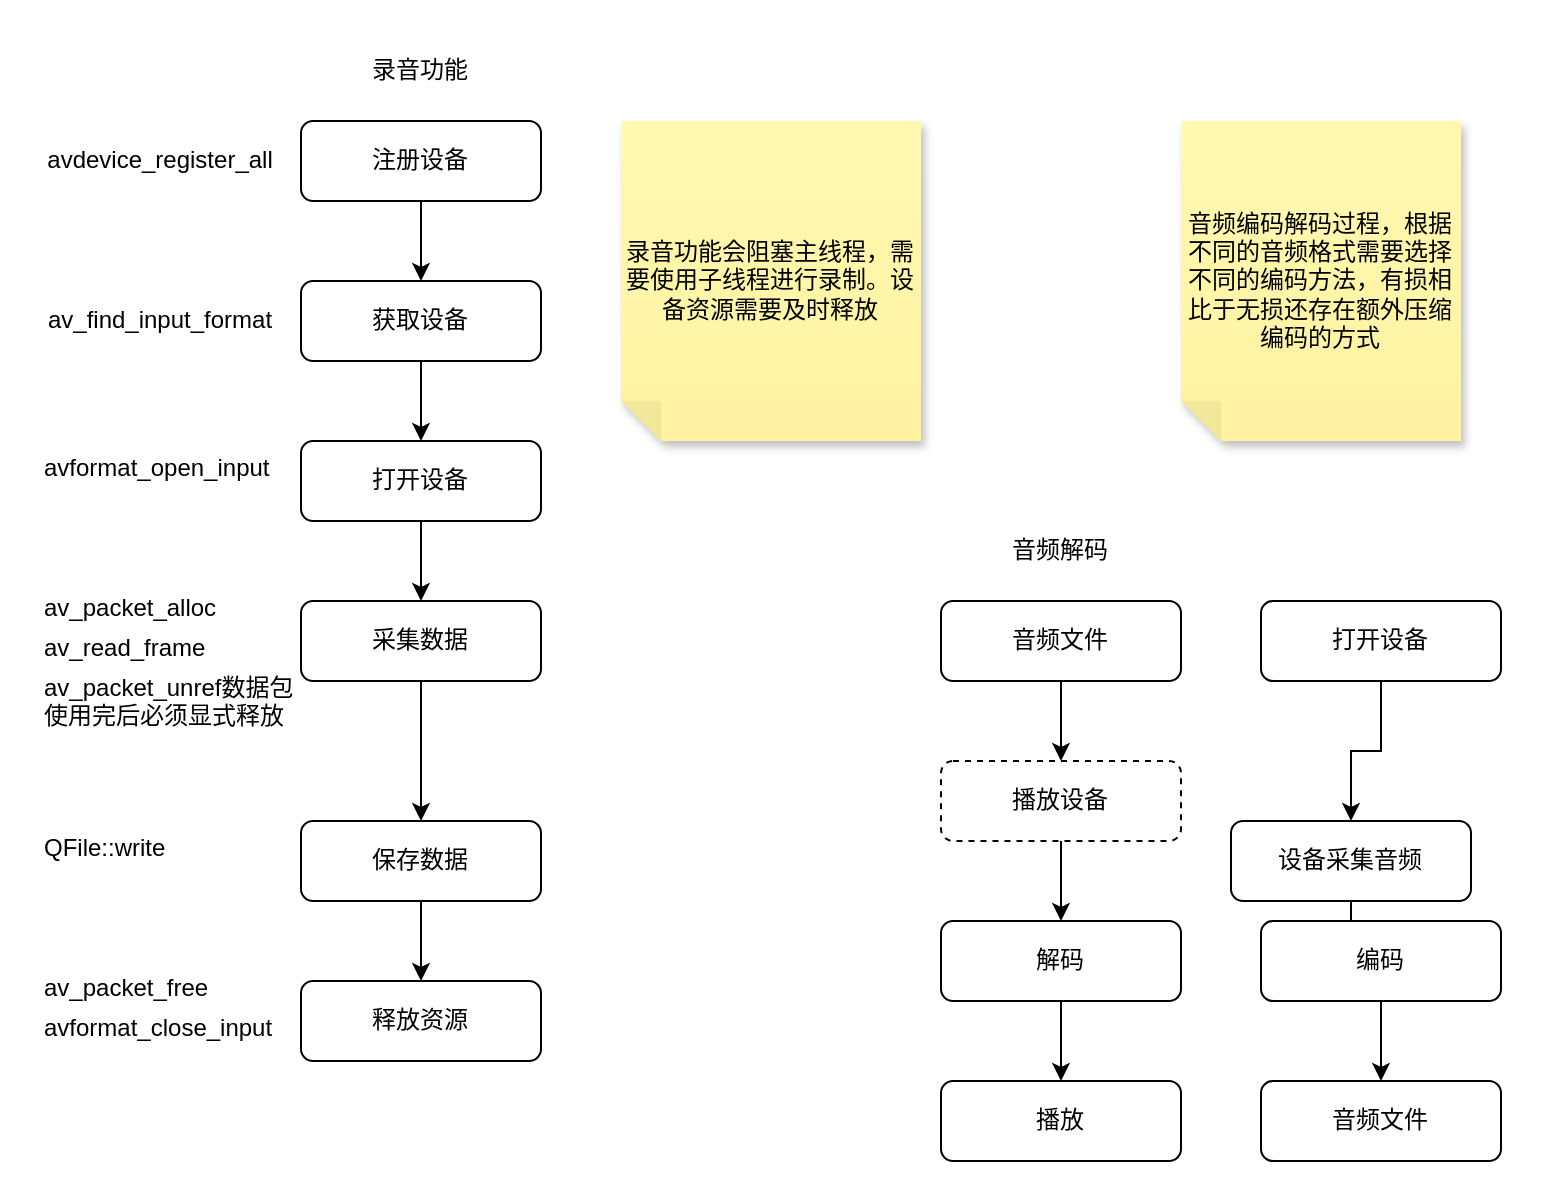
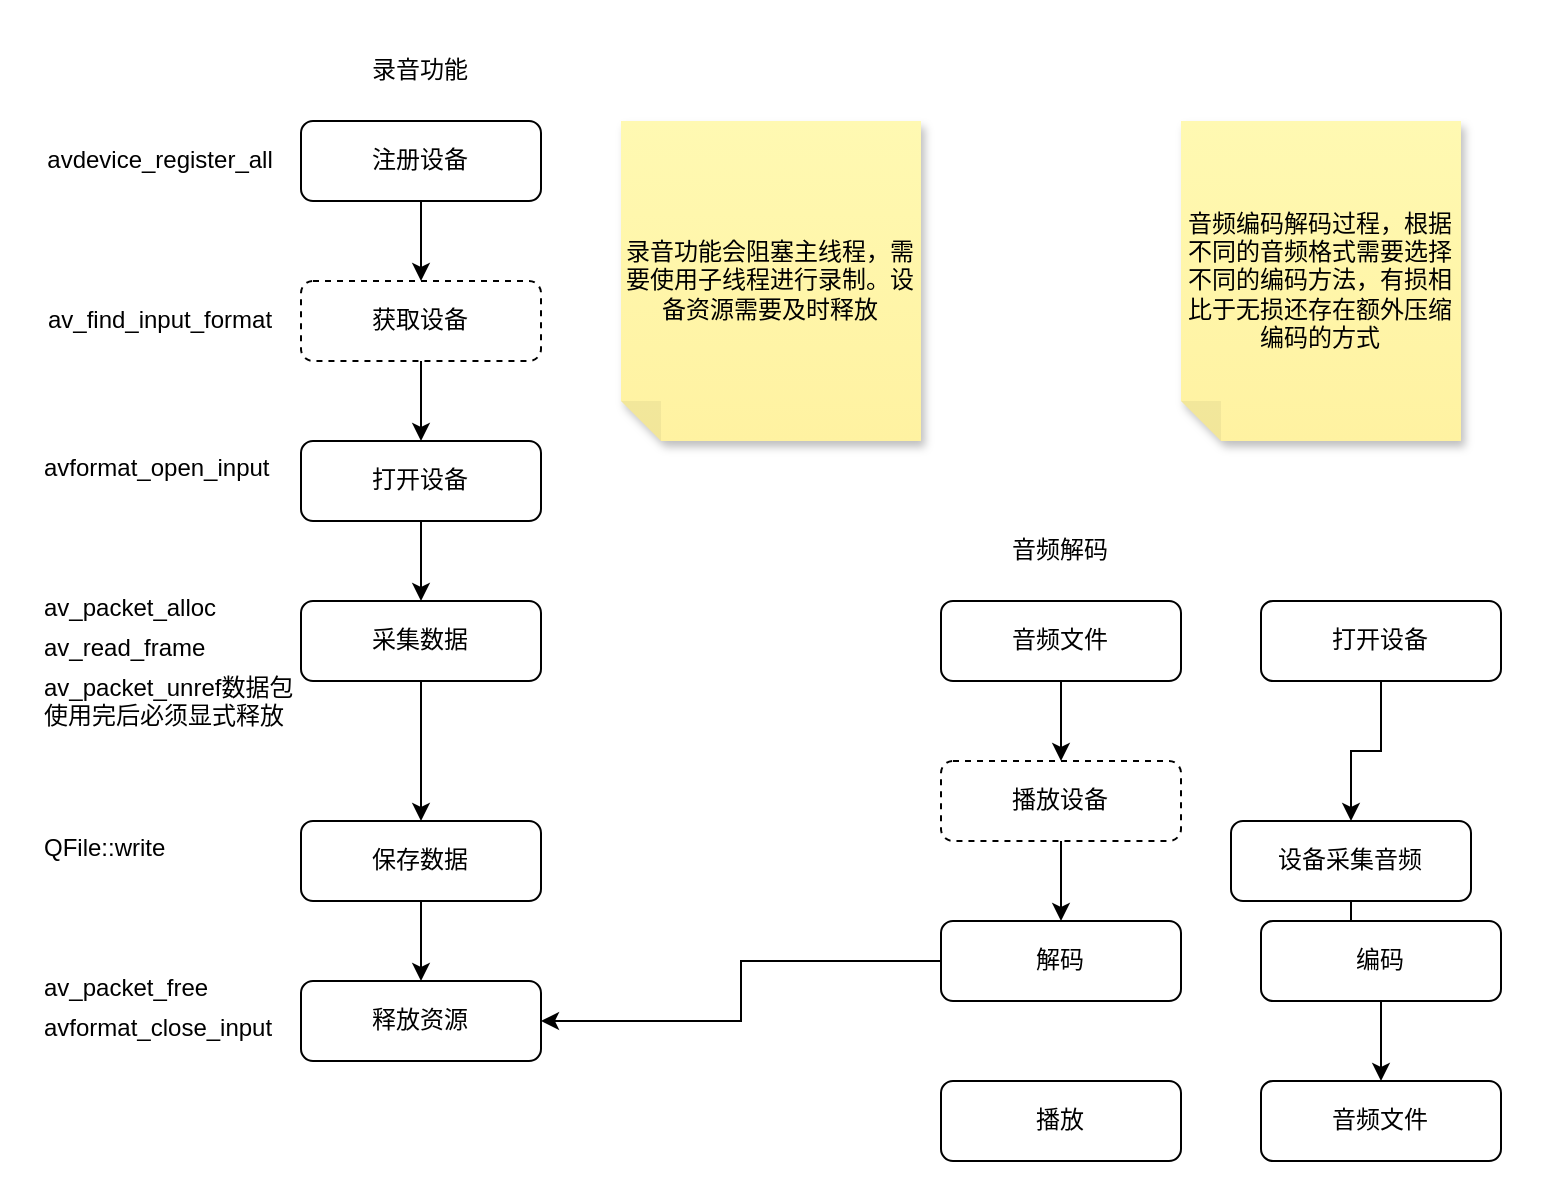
  <mxCell id="0" />
  <mxCell id="1" parent="0" />
  <mxCell id="2" value="" style="edgeStyle=orthogonalEdgeStyle;rounded=0;orthogonalLoop=1;jettySize=auto;html=1;" parent="1" source="3" target="6" edge="1"><mxGeometry relative="1" as="geometry" /></mxCell>
  <mxCell id="3" value="注册设备" style="rounded=1;whiteSpace=wrap;html=1;" parent="1" vertex="1"><mxGeometry x="150" y="60" width="120" height="40" as="geometry" /></mxCell>
  <mxCell id="4" value="录音功能" style="text;html=1;align=center;verticalAlign=middle;whiteSpace=wrap;rounded=0;" parent="1" vertex="1"><mxGeometry x="180" y="20" width="60" height="30" as="geometry" /></mxCell>
  <mxCell id="5" value="" style="edgeStyle=orthogonalEdgeStyle;rounded=0;orthogonalLoop=1;jettySize=auto;html=1;" parent="1" source="6" target="8" edge="1"><mxGeometry relative="1" as="geometry" /></mxCell>
- <mxCell id="6" value="获取设备" style="rounded=1;whiteSpace=wrap;html=1;" parent="1" vertex="1"><mxGeometry x="150" y="140" width="120" height="40" as="geometry" /></mxCell>
+ <mxCell id="6" value="获取设备" style="rounded=1;whiteSpace=wrap;html=1;dashed=1;" parent="1" vertex="1"><mxGeometry x="150" y="140" width="120" height="40" as="geometry" /></mxCell>
  <mxCell id="7" value="" style="edgeStyle=orthogonalEdgeStyle;rounded=0;orthogonalLoop=1;jettySize=auto;html=1;" parent="1" source="8" target="10" edge="1"><mxGeometry relative="1" as="geometry" /></mxCell>
  <mxCell id="8" value="打开设备" style="rounded=1;whiteSpace=wrap;html=1;" parent="1" vertex="1"><mxGeometry x="150" y="220" width="120" height="40" as="geometry" /></mxCell>
  <mxCell id="9" value="" style="edgeStyle=orthogonalEdgeStyle;rounded=0;orthogonalLoop=1;jettySize=auto;html=1;" parent="1" source="10" target="12" edge="1"><mxGeometry relative="1" as="geometry" /></mxCell>
  <mxCell id="10" value="采集数据" style="rounded=1;whiteSpace=wrap;html=1;" parent="1" vertex="1"><mxGeometry x="150" y="300" width="120" height="40" as="geometry" /></mxCell>
  <mxCell id="11" value="" style="edgeStyle=orthogonalEdgeStyle;rounded=0;orthogonalLoop=1;jettySize=auto;html=1;" parent="1" source="12" target="13" edge="1"><mxGeometry relative="1" as="geometry" /></mxCell>
  <mxCell id="12" value="保存数据" style="rounded=1;whiteSpace=wrap;html=1;" parent="1" vertex="1"><mxGeometry x="150" y="410" width="120" height="40" as="geometry" /></mxCell>
  <mxCell id="13" value="释放资源" style="rounded=1;whiteSpace=wrap;html=1;" parent="1" vertex="1"><mxGeometry x="150" y="490" width="120" height="40" as="geometry" /></mxCell>
  <mxCell id="14" value="录音功能会阻塞主线程，需要使用子线程进行录制。设备资源需要及时释放" style="shape=note;whiteSpace=wrap;html=1;backgroundOutline=1;fontColor=#000000;darkOpacity=0.05;fillColor=#FFF9B2;strokeColor=none;fillStyle=solid;direction=west;gradientDirection=north;gradientColor=#FFF2A1;shadow=1;size=20;pointerEvents=1;" parent="1" vertex="1"><mxGeometry x="310" y="60" width="150" height="160" as="geometry" /></mxCell>
  <mxCell id="15" value="avdevice_register_all" style="text;html=1;align=center;verticalAlign=middle;whiteSpace=wrap;rounded=0;" parent="1" vertex="1"><mxGeometry x="50" y="65" width="60" height="30" as="geometry" /></mxCell>
  <mxCell id="16" value="av_find_input_format" style="text;html=1;align=center;verticalAlign=middle;whiteSpace=wrap;rounded=0;" parent="1" vertex="1"><mxGeometry x="50" y="145" width="60" height="30" as="geometry" /></mxCell>
  <mxCell id="17" value="avformat_open_input" style="text;whiteSpace=wrap;" parent="1" vertex="1"><mxGeometry x="20" y="220" width="150" height="40" as="geometry" /></mxCell>
  <mxCell id="18" value="avformat_close_input" style="text;whiteSpace=wrap;" parent="1" vertex="1"><mxGeometry x="20" y="500" width="150" height="40" as="geometry" /></mxCell>
  <mxCell id="19" value="av_packet_alloc" style="text;whiteSpace=wrap;" parent="1" vertex="1"><mxGeometry x="20" y="290" width="120" height="40" as="geometry" /></mxCell>
  <mxCell id="20" value="av_read_frame" style="text;whiteSpace=wrap;" parent="1" vertex="1"><mxGeometry x="20" y="310" width="110" height="40" as="geometry" /></mxCell>
  <mxCell id="21" value="QFile::write" style="text;whiteSpace=wrap;" parent="1" vertex="1"><mxGeometry x="20" y="410" width="60" height="40" as="geometry" /></mxCell>
  <mxCell id="22" value="av_packet_unref数据包使用完后必须显式释放" style="text;whiteSpace=wrap;" parent="1" vertex="1"><mxGeometry x="20" y="330" width="130" height="40" as="geometry" /></mxCell>
  <mxCell id="23" value="av_packet_free" style="text;whiteSpace=wrap;" parent="1" vertex="1"><mxGeometry x="20" y="480" width="120" height="40" as="geometry" /></mxCell>
  <mxCell id="24" style="edgeStyle=orthogonalEdgeStyle;rounded=0;orthogonalLoop=1;jettySize=auto;html=1;" edge="1" parent="1" source="25"><mxGeometry relative="1" as="geometry"><mxPoint x="530" y="460" as="targetPoint" /></mxGeometry></mxCell>
  <mxCell id="25" value="播放设备" style="rounded=1;whiteSpace=wrap;html=1;dashed=1;" vertex="1" parent="1"><mxGeometry x="470" y="380" width="120" height="40" as="geometry" /></mxCell>
  <mxCell id="26" value="音频解码" style="text;html=1;align=center;verticalAlign=middle;whiteSpace=wrap;rounded=0;" vertex="1" parent="1"><mxGeometry x="500" y="260" width="60" height="30" as="geometry" /></mxCell>
  <mxCell id="27" style="edgeStyle=orthogonalEdgeStyle;rounded=0;orthogonalLoop=1;jettySize=auto;html=1;entryX=0.5;entryY=0;entryDx=0;entryDy=0;" edge="1" parent="1" source="28" target="25"><mxGeometry relative="1" as="geometry" /></mxCell>
  <mxCell id="28" value="音频文件" style="rounded=1;whiteSpace=wrap;html=1;" vertex="1" parent="1"><mxGeometry x="470" y="300" width="120" height="40" as="geometry" /></mxCell>
- <mxCell id="29" value="" style="edgeStyle=orthogonalEdgeStyle;rounded=0;orthogonalLoop=1;jettySize=auto;html=1;" edge="1" parent="1" source="30" target="31"><mxGeometry relative="1" as="geometry" /></mxCell>
+ <mxCell id="29" value="" style="edgeStyle=orthogonalEdgeStyle;rounded=0;orthogonalLoop=1;jettySize=auto;html=1;" edge="1" parent="1" source="30" target="13"><mxGeometry relative="1" as="geometry" /></mxCell>
  <mxCell id="30" value="解码" style="rounded=1;whiteSpace=wrap;html=1;" vertex="1" parent="1"><mxGeometry x="470" y="460" width="120" height="40" as="geometry" /></mxCell>
  <mxCell id="31" value="播放" style="whiteSpace=wrap;html=1;rounded=1;" vertex="1" parent="1"><mxGeometry x="470" y="540" width="120" height="40" as="geometry" /></mxCell>
  <mxCell id="32" style="edgeStyle=orthogonalEdgeStyle;rounded=0;orthogonalLoop=1;jettySize=auto;html=1;" edge="1" parent="1" source="33"><mxGeometry relative="1" as="geometry"><mxPoint x="690" y="460" as="targetPoint" /></mxGeometry></mxCell>
  <mxCell id="33" value="设备采集音频" style="rounded=1;whiteSpace=wrap;html=1;" vertex="1" parent="1"><mxGeometry x="615" y="410" width="120" height="40" as="geometry" /></mxCell>
  <mxCell id="34" style="edgeStyle=orthogonalEdgeStyle;rounded=0;orthogonalLoop=1;jettySize=auto;html=1;" edge="1" parent="1" source="35"><mxGeometry relative="1" as="geometry"><mxPoint x="690" y="540" as="targetPoint" /></mxGeometry></mxCell>
  <mxCell id="35" value="编码" style="rounded=1;whiteSpace=wrap;html=1;" vertex="1" parent="1"><mxGeometry x="630" y="460" width="120" height="40" as="geometry" /></mxCell>
  <mxCell id="36" style="edgeStyle=orthogonalEdgeStyle;rounded=0;orthogonalLoop=1;jettySize=auto;html=1;entryX=0.5;entryY=0;entryDx=0;entryDy=0;" edge="1" parent="1" source="37" target="33"><mxGeometry relative="1" as="geometry" /></mxCell>
  <mxCell id="37" value="打开设备" style="rounded=1;whiteSpace=wrap;html=1;" vertex="1" parent="1"><mxGeometry x="630" y="300" width="120" height="40" as="geometry" /></mxCell>
  <mxCell id="38" value="音频文件" style="rounded=1;whiteSpace=wrap;html=1;" vertex="1" parent="1"><mxGeometry x="630" y="540" width="120" height="40" as="geometry" /></mxCell>
  <mxCell id="39" value="音频编码解码过程，根据不同的音频格式需要选择不同的编码方法，有损相比于无损还存在额外压缩编码的方式" style="shape=note;whiteSpace=wrap;html=1;backgroundOutline=1;fontColor=#000000;darkOpacity=0.05;fillColor=#FFF9B2;strokeColor=none;fillStyle=solid;direction=west;gradientDirection=north;gradientColor=#FFF2A1;shadow=1;size=20;pointerEvents=1;" vertex="1" parent="1"><mxGeometry x="590" y="60" width="140" height="160" as="geometry" /></mxCell>
